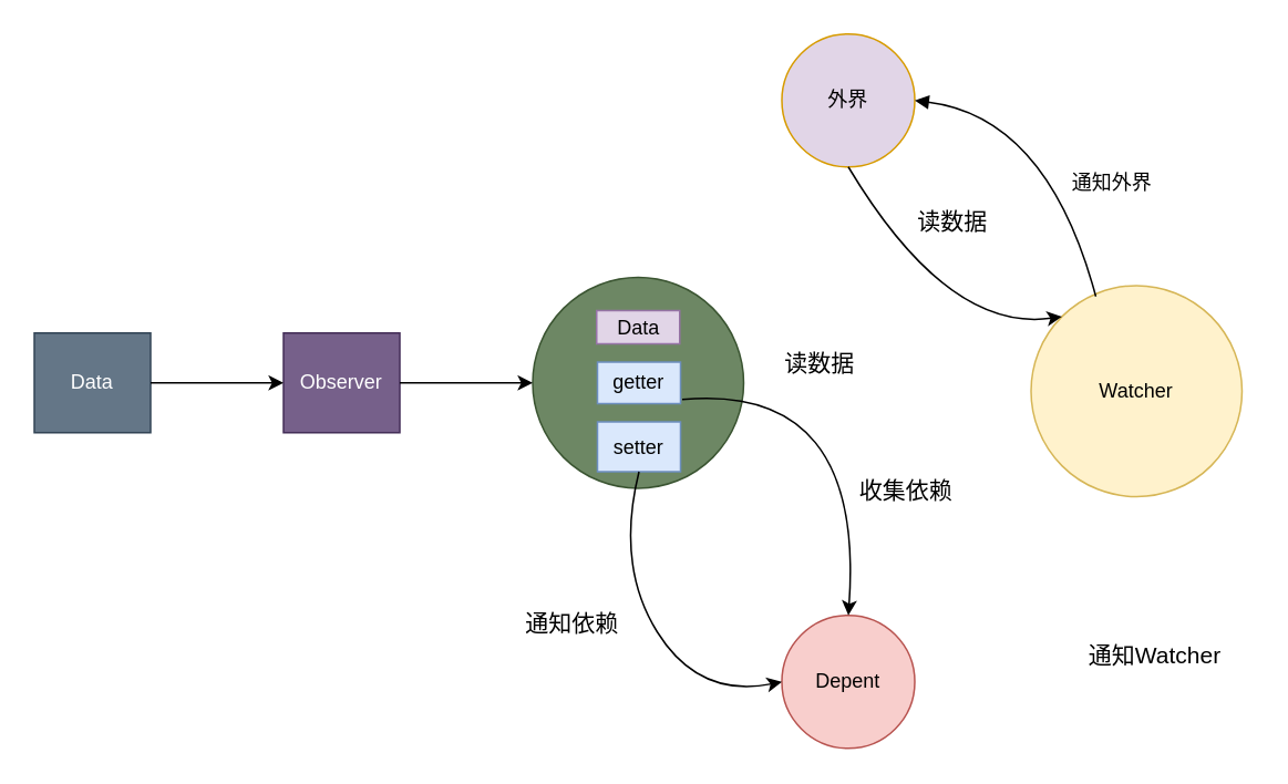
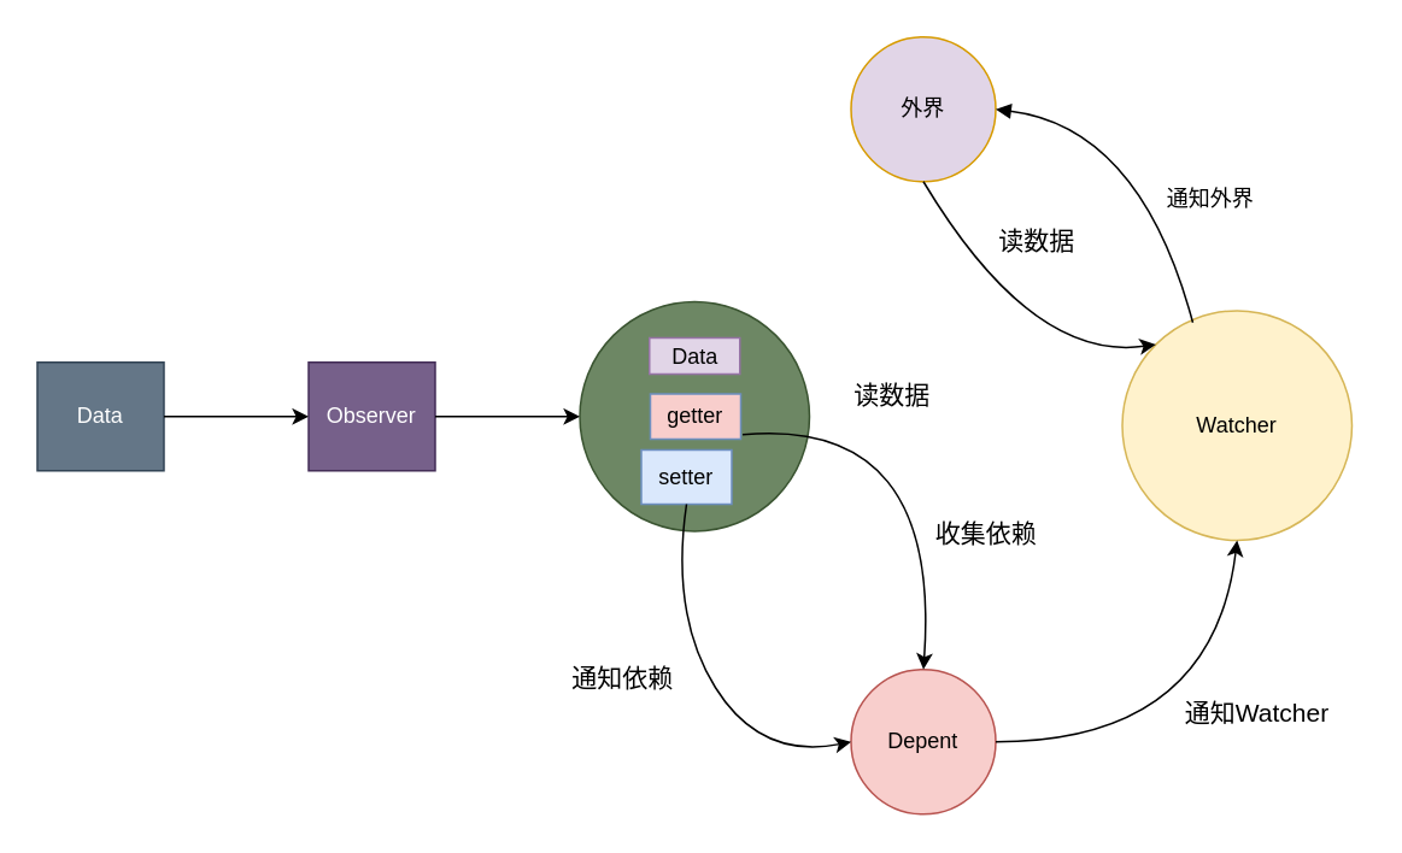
  <mxCell id="0" />
  <mxCell id="1" parent="0" />
  <mxCell id="2" value="Data" style="rounded=0;whiteSpace=wrap;html=1;fillColor=#647687;strokeColor=#314354;fontColor=#ffffff;" vertex="1" parent="1"><mxGeometry x="20" y="200" width="70" height="60" as="geometry" /></mxCell>
  <mxCell id="3" value="Observer" style="rounded=0;whiteSpace=wrap;html=1;fillColor=#76608a;strokeColor=#432D57;fontColor=#ffffff;" vertex="1" parent="1"><mxGeometry x="170" y="200" width="70" height="60" as="geometry" /></mxCell>
  <mxCell id="4" value="" style="ellipse;whiteSpace=wrap;html=1;aspect=fixed;fillColor=#6d8764;strokeColor=#3A5431;fontColor=#ffffff;" vertex="1" parent="1"><mxGeometry x="320" y="166.5" width="127" height="127" as="geometry" /></mxCell>
  <mxCell id="5" value="Data" style="rounded=0;whiteSpace=wrap;html=1;fillColor=#e1d5e7;strokeColor=#9673a6;" vertex="1" parent="1"><mxGeometry x="358.5" y="186.5" width="50" height="20" as="geometry" /></mxCell>
- <mxCell id="6" value="getter" style="rounded=0;whiteSpace=wrap;html=1;fillColor=#dae8fc;strokeColor=#6c8ebf;" vertex="1" parent="1"><mxGeometry x="359" y="217.5" width="50" height="25" as="geometry" /></mxCell>
- <mxCell id="7" value="setter" style="rounded=0;whiteSpace=wrap;html=1;fillColor=#dae8fc;strokeColor=#6c8ebf;" vertex="1" parent="1"><mxGeometry x="359" y="253.5" width="50" height="30" as="geometry" /></mxCell>
+ <mxCell id="6" value="getter" style="rounded=0;whiteSpace=wrap;html=1;fillColor=#f8cecc;strokeColor=#6c8ebf;" vertex="1" parent="1"><mxGeometry x="359" y="217.5" width="50" height="25" as="geometry" /></mxCell>
+ <mxCell id="7" value="setter" style="rounded=0;whiteSpace=wrap;html=1;fillColor=#dae8fc;strokeColor=#6c8ebf;" vertex="1" parent="1"><mxGeometry x="354" y="248.5" width="50" height="30" as="geometry" /></mxCell>
  <mxCell id="8" value="Depent" style="ellipse;whiteSpace=wrap;html=1;aspect=fixed;fillColor=#f8cecc;strokeColor=#b85450;" vertex="1" parent="1"><mxGeometry x="470" y="370" width="80" height="80" as="geometry" /></mxCell>
  <mxCell id="9" value="外界" style="ellipse;whiteSpace=wrap;html=1;aspect=fixed;fillColor=#e1d5e7;strokeColor=#d79b00;" vertex="1" parent="1"><mxGeometry x="470" y="20" width="80" height="80" as="geometry" /></mxCell>
  <mxCell id="10" value="Watcher" style="ellipse;whiteSpace=wrap;html=1;aspect=fixed;fillColor=#fff2cc;strokeColor=#d6b656;" vertex="1" parent="1"><mxGeometry x="620" y="171.5" width="127" height="127" as="geometry" /></mxCell>
  <mxCell id="11" value="" style="endArrow=classic;html=1;entryX=0;entryY=0.5;entryDx=0;entryDy=0;exitX=1;exitY=0.5;exitDx=0;exitDy=0;" edge="1" parent="1" source="2" target="3"><mxGeometry width="50" height="50" relative="1" as="geometry"><mxPoint x="90" y="235" as="sourcePoint" /><mxPoint x="160" y="235" as="targetPoint" /></mxGeometry></mxCell>
  <mxCell id="12" value="" style="endArrow=classic;html=1;entryX=0;entryY=0.5;entryDx=0;entryDy=0;exitX=1;exitY=0.5;exitDx=0;exitDy=0;" edge="1" parent="1" source="3" target="4"><mxGeometry width="50" height="50" relative="1" as="geometry"><mxPoint x="240" y="230" as="sourcePoint" /><mxPoint x="320" y="232" as="targetPoint" /></mxGeometry></mxCell>
  <mxCell id="13" value="" style="curved=1;endArrow=classic;html=1;exitX=0.5;exitY=1;exitDx=0;exitDy=0;entryX=0;entryY=0.5;entryDx=0;entryDy=0;" edge="1" parent="1" source="7" target="8"><mxGeometry width="50" height="50" relative="1" as="geometry"><mxPoint x="397" y="390" as="sourcePoint" /><mxPoint x="447" y="340" as="targetPoint" /><Array as="points"><mxPoint x="370" y="340" /><mxPoint x="420" y="420" /></Array></mxGeometry></mxCell>
  <mxCell id="14" value="&lt;font style=&quot;font-size: 14px&quot;&gt;通知依赖&lt;/font&gt;" style="text;html=1;resizable=0;points=[];autosize=1;align=left;verticalAlign=top;spacingTop=-4;" vertex="1" parent="1"><mxGeometry x="313.5" y="364" width="70" height="20" as="geometry" /></mxCell>
  <mxCell id="15" value="" style="curved=1;endArrow=classic;html=1;entryX=0.5;entryY=0;entryDx=0;entryDy=0;" edge="1" parent="1" target="8"><mxGeometry width="50" height="50" relative="1" as="geometry"><mxPoint x="410" y="240" as="sourcePoint" /><mxPoint x="565" y="384" as="targetPoint" /><Array as="points"><mxPoint x="520" y="230" /></Array></mxGeometry></mxCell>
  <mxCell id="16" value="&lt;font style=&quot;font-size: 14px&quot;&gt;收集依赖&lt;/font&gt;" style="text;html=1;resizable=0;points=[];autosize=1;align=left;verticalAlign=top;spacingTop=-4;" vertex="1" parent="1"><mxGeometry x="515" y="283.5" width="70" height="20" as="geometry" /></mxCell>
+ <mxCell id="17" value="" style="curved=1;endArrow=classic;html=1;exitX=1;exitY=0.5;exitDx=0;exitDy=0;entryX=0.5;entryY=1;entryDx=0;entryDy=0;" edge="1" parent="1" source="8" target="10"><mxGeometry width="50" height="50" relative="1" as="geometry"><mxPoint x="560" y="395" as="sourcePoint" /><mxPoint x="610" y="345" as="targetPoint" /><Array as="points"><mxPoint x="670" y="410" /></Array></mxGeometry></mxCell>
  <mxCell id="18" value="&lt;font style=&quot;font-size: 14px&quot;&gt;通知Watcher&lt;/font&gt;" style="text;html=1;resizable=0;points=[];autosize=1;align=left;verticalAlign=top;spacingTop=-4;" vertex="1" parent="1"><mxGeometry x="653" y="383" width="100" height="20" as="geometry" /></mxCell>
  <mxCell id="19" value="" style="endArrow=none;html=1;exitX=1;exitY=0.5;exitDx=0;exitDy=0;entryX=0.307;entryY=0.051;entryDx=0;entryDy=0;curved=1;strokeWidth=1;shadow=0;entryPerimeter=0;endFill=0;startArrow=block;startFill=1;" edge="1" parent="1" source="9" target="10"><mxGeometry width="50" height="50" relative="1" as="geometry"><mxPoint x="572.5" y="31.5" as="sourcePoint" /><mxPoint x="674" y="167" as="targetPoint" /><Array as="points"><mxPoint x="630" y="70" /></Array></mxGeometry></mxCell>
  <mxCell id="20" value="通知外界" style="text;html=1;resizable=0;points=[];autosize=1;align=left;verticalAlign=top;spacingTop=-4;" vertex="1" parent="1"><mxGeometry x="643" y="100" width="60" height="20" as="geometry" /></mxCell>
  <mxCell id="21" value="" style="curved=1;endArrow=classic;html=1;exitX=0.5;exitY=1;exitDx=0;exitDy=0;entryX=0;entryY=0;entryDx=0;entryDy=0;" edge="1" parent="1" source="9" target="10"><mxGeometry width="50" height="50" relative="1" as="geometry"><mxPoint x="534" y="95" as="sourcePoint" /><mxPoint x="620" y="225" as="targetPoint" /><Array as="points"><mxPoint x="570" y="200" /></Array></mxGeometry></mxCell>
  <mxCell id="22" value="&lt;font style=&quot;font-size: 14px&quot;&gt;读数据&lt;/font&gt;" style="text;html=1;resizable=0;points=[];autosize=1;align=left;verticalAlign=top;spacingTop=-4;" vertex="1" parent="1"><mxGeometry x="550" y="121.5" width="60" height="20" as="geometry" /></mxCell>
  <mxCell id="23" value="&lt;font style=&quot;font-size: 14px&quot;&gt;读数据&lt;/font&gt;" style="text;html=1;resizable=0;points=[];autosize=1;align=left;verticalAlign=top;spacingTop=-4;" vertex="1" parent="1"><mxGeometry x="470" y="206.5" width="60" height="20" as="geometry" /></mxCell>
